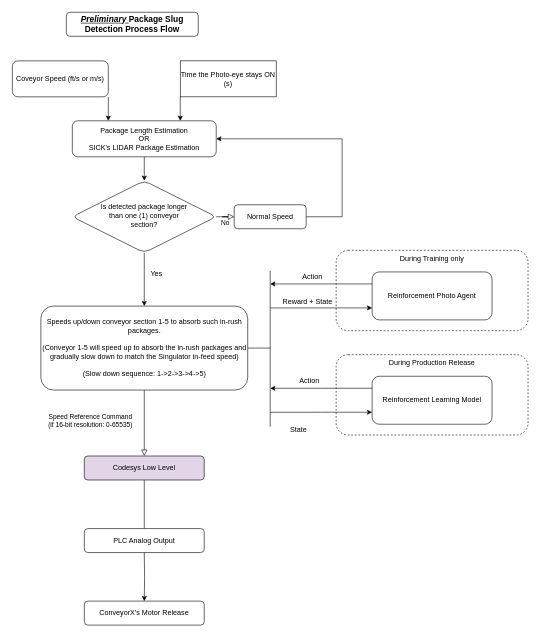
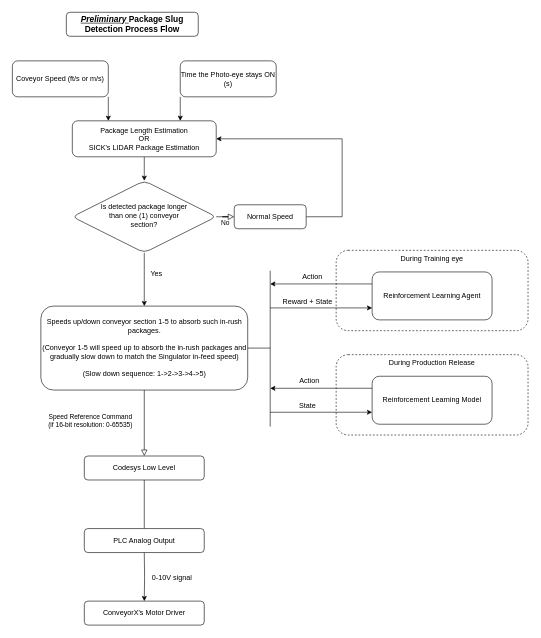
  <mxCell id="0" />
  <mxCell id="1" parent="0" />
- <mxCell id="2" value="During Training only" style="rounded=1;whiteSpace=wrap;html=1;dashed=1;labelPosition=center;verticalLabelPosition=middle;align=center;verticalAlign=top;" vertex="1" parent="1"><mxGeometry x="560" y="417" width="320" height="134" as="geometry" /></mxCell>
+ <mxCell id="2" value="During Training eye" style="rounded=1;whiteSpace=wrap;html=1;dashed=1;labelPosition=center;verticalLabelPosition=middle;align=center;verticalAlign=top;" vertex="1" parent="1"><mxGeometry x="560" y="417" width="320" height="134" as="geometry" /></mxCell>
  <mxCell id="3" value="&lt;b&gt;&lt;font style=&quot;font-size: 14px;&quot;&gt;&lt;u&gt;&lt;i&gt;Preliminary &lt;/i&gt;&lt;/u&gt;Package Slug Detection Process Flow&lt;/font&gt;&lt;/b&gt;" style="rounded=1;whiteSpace=wrap;html=1;fontSize=12;glass=0;strokeWidth=1;shadow=0;" parent="1" vertex="1"><mxGeometry x="110" y="20" width="220" height="40" as="geometry" /></mxCell>
  <mxCell id="4" value="No" style="edgeStyle=orthogonalEdgeStyle;rounded=0;html=1;jettySize=auto;orthogonalLoop=1;fontSize=11;endArrow=block;endFill=0;endSize=8;strokeWidth=1;shadow=0;labelBackgroundColor=none;" parent="1" source="6" target="8" edge="1"><mxGeometry y="10" relative="1" as="geometry"><mxPoint as="offset" /></mxGeometry></mxCell>
  <mxCell id="5" style="edgeStyle=orthogonalEdgeStyle;rounded=0;orthogonalLoop=1;jettySize=auto;html=1;entryX=0.5;entryY=0;entryDx=0;entryDy=0;" edge="1" parent="1" source="6" target="19"><mxGeometry relative="1" as="geometry"><mxPoint x="240" y="491" as="targetPoint" /></mxGeometry></mxCell>
  <mxCell id="6" value="&lt;blockquote&gt;Is detected package longer than one (1) conveyor section?&lt;/blockquote&gt;" style="rhombus;whiteSpace=wrap;html=1;shadow=0;fontFamily=Helvetica;fontSize=12;align=center;strokeWidth=1;spacing=6;spacingTop=-4;rounded=1;" parent="1" vertex="1"><mxGeometry x="120" y="301" width="240" height="120" as="geometry" /></mxCell>
  <mxCell id="7" style="edgeStyle=orthogonalEdgeStyle;rounded=0;orthogonalLoop=1;jettySize=auto;html=1;entryX=1;entryY=0.5;entryDx=0;entryDy=0;" edge="1" parent="1" source="8" target="17"><mxGeometry relative="1" as="geometry"><Array as="points"><mxPoint x="570" y="231" /></Array></mxGeometry></mxCell>
  <mxCell id="8" value="Normal Speed" style="rounded=1;whiteSpace=wrap;html=1;fontSize=12;glass=0;strokeWidth=1;shadow=0;" parent="1" vertex="1"><mxGeometry x="390" y="341" width="120" height="40" as="geometry" /></mxCell>
  <mxCell id="9" value="Speed Reference Command &lt;br&gt;(if 16-bit resolution: 0-65535)" style="rounded=0;html=1;jettySize=auto;orthogonalLoop=1;fontSize=11;endArrow=block;endFill=0;endSize=8;strokeWidth=1;shadow=0;labelBackgroundColor=none;edgeStyle=orthogonalEdgeStyle;entryX=0.5;entryY=0;entryDx=0;entryDy=0;exitX=0.5;exitY=1;exitDx=0;exitDy=0;" parent="1" source="19" target="11" edge="1"><mxGeometry x="-0.073" y="-90" relative="1" as="geometry"><mxPoint as="offset" /><mxPoint x="240" y="591" as="sourcePoint" /><mxPoint x="240" y="661" as="targetPoint" /></mxGeometry></mxCell>
  <mxCell id="10" style="edgeStyle=orthogonalEdgeStyle;rounded=0;orthogonalLoop=1;jettySize=auto;html=1;endArrow=none;" edge="1" parent="1" source="11" target="33"><mxGeometry relative="1" as="geometry" /></mxCell>
- <mxCell id="11" value="Codesys Low Level" style="rounded=1;whiteSpace=wrap;html=1;fontSize=12;glass=0;strokeWidth=1;shadow=0;fillColor=#e1d5e7;" parent="1" vertex="1"><mxGeometry x="140" y="760" width="200" height="40" as="geometry" /></mxCell>
+ <mxCell id="11" value="Codesys Low Level" style="rounded=1;whiteSpace=wrap;html=1;fontSize=12;glass=0;strokeWidth=1;shadow=0;" parent="1" vertex="1"><mxGeometry x="140" y="760" width="200" height="40" as="geometry" /></mxCell>
  <mxCell id="12" style="edgeStyle=orthogonalEdgeStyle;rounded=0;orthogonalLoop=1;jettySize=auto;html=1;exitX=1;exitY=1;exitDx=0;exitDy=0;entryX=0.25;entryY=0;entryDx=0;entryDy=0;" edge="1" parent="1" source="13" target="17"><mxGeometry relative="1" as="geometry" /></mxCell>
  <mxCell id="13" value="Coveyor Speed (ft/s or m/s)" style="rounded=1;whiteSpace=wrap;html=1;fontSize=12;glass=0;strokeWidth=1;shadow=0;" vertex="1" parent="1"><mxGeometry y="101" width="160" height="60" as="geometry" x="20" /></mxCell>
  <mxCell id="14" style="edgeStyle=orthogonalEdgeStyle;rounded=0;orthogonalLoop=1;jettySize=auto;html=1;exitX=0;exitY=1;exitDx=0;exitDy=0;entryX=0.75;entryY=0;entryDx=0;entryDy=0;" edge="1" parent="1" source="15" target="17"><mxGeometry relative="1" as="geometry" /></mxCell>
- <mxCell id="15" value="Time the Photo-eye stays ON&lt;br&gt;(s)" style="whiteSpace=wrap;html=1;fontSize=12;glass=0;strokeWidth=1;shadow=0;rounded=0;" vertex="1" parent="1"><mxGeometry x="300" y="101" width="160" height="60" as="geometry" /></mxCell>
+ <mxCell id="15" value="Time the Photo-eye stays ON&lt;br&gt;(s)" style="rounded=1;whiteSpace=wrap;html=1;fontSize=12;glass=0;strokeWidth=1;shadow=0;" vertex="1" parent="1"><mxGeometry x="300" y="101" width="160" height="60" as="geometry" /></mxCell>
  <mxCell id="16" style="edgeStyle=orthogonalEdgeStyle;rounded=0;orthogonalLoop=1;jettySize=auto;html=1;exitX=0.5;exitY=1;exitDx=0;exitDy=0;" edge="1" parent="1" source="17" target="6"><mxGeometry relative="1" as="geometry" /></mxCell>
  <mxCell id="17" value="Package Length Estimation&lt;br&gt;OR&lt;br&gt;SICK's LIDAR Package Estimation" style="rounded=1;whiteSpace=wrap;html=1;fontSize=12;glass=0;strokeWidth=1;shadow=0;" vertex="1" parent="1"><mxGeometry x="120" y="201" width="240" height="60" as="geometry" /></mxCell>
  <mxCell id="18" value="Yes" style="text;html=1;align=center;verticalAlign=middle;resizable=0;points=[];autosize=1;strokeColor=none;fillColor=none;" vertex="1" parent="1"><mxGeometry x="240" y="441" width="40" height="30" as="geometry" /></mxCell>
  <mxCell id="19" value="Speeds up/down conveyor section 1-5 to absorb such in-rush packages.&lt;br&gt;&lt;br&gt;&lt;div&gt;(Conveyor 1-5 will speed up to absorb the in-rush packages and gradually slow down to match the Singulator in-feed speed)&lt;/div&gt;&lt;div&gt;&lt;br&gt;&lt;/div&gt;&lt;div&gt;(Slow down sequence: 1-&amp;gt;2-&amp;gt;3-&amp;gt;4-&amp;gt;5)&lt;br&gt;&lt;/div&gt;" style="rounded=1;whiteSpace=wrap;html=1;fontSize=12;glass=0;strokeWidth=1;shadow=0;" vertex="1" parent="1"><mxGeometry x="67.5" y="510" width="345" height="140" as="geometry" /></mxCell>
  <mxCell id="20" style="edgeStyle=orthogonalEdgeStyle;rounded=0;orthogonalLoop=1;jettySize=auto;html=1;exitX=0;exitY=0.25;exitDx=0;exitDy=0;" edge="1" parent="1" source="22"><mxGeometry relative="1" as="geometry"><mxPoint x="450" y="473.053" as="targetPoint" /></mxGeometry></mxCell>
  <mxCell id="21" style="edgeStyle=orthogonalEdgeStyle;rounded=0;orthogonalLoop=1;jettySize=auto;html=1;exitX=0;exitY=0.75;exitDx=0;exitDy=0;startArrow=classic;startFill=1;endArrow=none;endFill=0;" edge="1" parent="1" source="22"><mxGeometry relative="1" as="geometry"><mxPoint x="450" y="513.053" as="targetPoint" /></mxGeometry></mxCell>
- <mxCell id="22" value="Reinforcement Photo Agent" style="rounded=1;whiteSpace=wrap;html=1;fontSize=12;glass=0;strokeWidth=1;shadow=0;" vertex="1" parent="1"><mxGeometry x="620" y="453" width="200" height="80" as="geometry" /></mxCell>
+ <mxCell id="22" value="Reinforcement Learning Agent" style="rounded=1;whiteSpace=wrap;html=1;fontSize=12;glass=0;strokeWidth=1;shadow=0;" vertex="1" parent="1"><mxGeometry x="620" y="453" width="200" height="80" as="geometry" /></mxCell>
  <mxCell id="23" value="&lt;div&gt;Action&lt;/div&gt;" style="text;html=1;align=center;verticalAlign=middle;resizable=0;points=[];autosize=1;strokeColor=none;fillColor=none;" vertex="1" parent="1"><mxGeometry x="490" y="446" width="60" height="30" as="geometry" /></mxCell>
  <mxCell id="24" value="Reward + State" style="text;html=1;align=center;verticalAlign=middle;resizable=0;points=[];autosize=1;strokeColor=none;fillColor=none;" vertex="1" parent="1"><mxGeometry x="457" y="488" width="110" height="30" as="geometry" /></mxCell>
  <mxCell id="25" value="During Production Release" style="rounded=1;whiteSpace=wrap;html=1;dashed=1;labelPosition=center;verticalLabelPosition=middle;align=center;verticalAlign=top;" vertex="1" parent="1"><mxGeometry x="560" y="591" width="320" height="134" as="geometry" /></mxCell>
  <mxCell id="26" style="edgeStyle=orthogonalEdgeStyle;rounded=0;orthogonalLoop=1;jettySize=auto;html=1;exitX=0;exitY=0.25;exitDx=0;exitDy=0;" edge="1" parent="1" source="28"><mxGeometry relative="1" as="geometry"><mxPoint x="450" y="647.053" as="targetPoint" /></mxGeometry></mxCell>
  <mxCell id="27" style="edgeStyle=orthogonalEdgeStyle;rounded=0;orthogonalLoop=1;jettySize=auto;html=1;exitX=0;exitY=0.75;exitDx=0;exitDy=0;startArrow=classic;startFill=1;endArrow=none;endFill=0;" edge="1" parent="1" source="28"><mxGeometry relative="1" as="geometry"><mxPoint x="450" y="687.053" as="targetPoint" /></mxGeometry></mxCell>
  <mxCell id="28" value="Reinforcement Learning Model" style="rounded=1;whiteSpace=wrap;html=1;fontSize=12;glass=0;strokeWidth=1;shadow=0;" vertex="1" parent="1"><mxGeometry x="620" y="627" width="200" height="80" as="geometry" /></mxCell>
  <mxCell id="29" value="&lt;div&gt;Action&lt;/div&gt;" style="text;html=1;align=center;verticalAlign=middle;resizable=0;points=[];autosize=1;strokeColor=none;fillColor=none;" vertex="1" parent="1"><mxGeometry x="485" y="620" width="60" height="30" as="geometry" /></mxCell>
- <mxCell id="30" value="State" style="text;html=1;align=center;verticalAlign=middle;resizable=0;points=[];autosize=1;strokeColor=none;fillColor=none;" vertex="1" parent="1"><mxGeometry x="472" y="702" width="50" height="30" as="geometry" /></mxCell>
+ <mxCell id="30" value="State" style="text;html=1;align=center;verticalAlign=middle;resizable=0;points=[];autosize=1;strokeColor=none;fillColor=none;" vertex="1" parent="1"><mxGeometry x="487" y="662" width="50" height="30" as="geometry" /></mxCell>
  <mxCell id="31" value="" style="endArrow=none;html=1;rounded=0;" edge="1" parent="1"><mxGeometry width="50" height="50" relative="1" as="geometry"><mxPoint x="450" y="711" as="sourcePoint" /><mxPoint x="450" y="451" as="targetPoint" /></mxGeometry></mxCell>
  <mxCell id="32" value="" style="endArrow=none;html=1;rounded=0;exitX=1;exitY=0.5;exitDx=0;exitDy=0;" edge="1" parent="1" source="19"><mxGeometry width="50" height="50" relative="1" as="geometry"><mxPoint x="430" y="591" as="sourcePoint" /><mxPoint x="450" y="580" as="targetPoint" /></mxGeometry></mxCell>
  <mxCell id="33" value="PLC Analog Output" style="rounded=1;whiteSpace=wrap;html=1;fontSize=12;glass=0;strokeWidth=1;shadow=0;" vertex="1" parent="1"><mxGeometry x="140" y="881" width="200" height="40" as="geometry" /></mxCell>
  <mxCell id="34" style="edgeStyle=orthogonalEdgeStyle;rounded=0;orthogonalLoop=1;jettySize=auto;html=1;" edge="1" parent="1" target="35"><mxGeometry relative="1" as="geometry"><mxPoint x="240" y="921" as="sourcePoint" /></mxGeometry></mxCell>
- <mxCell id="35" value="ConveyorX's Motor Release" style="rounded=1;whiteSpace=wrap;html=1;fontSize=12;glass=0;strokeWidth=1;shadow=0;" vertex="1" parent="1"><mxGeometry x="140" y="1002" width="200" height="40" as="geometry" /></mxCell>
+ <mxCell id="35" value="ConveyorX's Motor Driver" style="rounded=1;whiteSpace=wrap;html=1;fontSize=12;glass=0;strokeWidth=1;shadow=0;" vertex="1" parent="1"><mxGeometry x="140" y="1002" width="200" height="40" as="geometry" /></mxCell>
+ <mxCell id="36" value="0-10V signal" style="text;html=1;align=center;verticalAlign=middle;resizable=0;points=[];autosize=1;strokeColor=none;fillColor=none;" vertex="1" parent="1"><mxGeometry x="241" y="949" width="90" height="30" as="geometry" /></mxCell>
